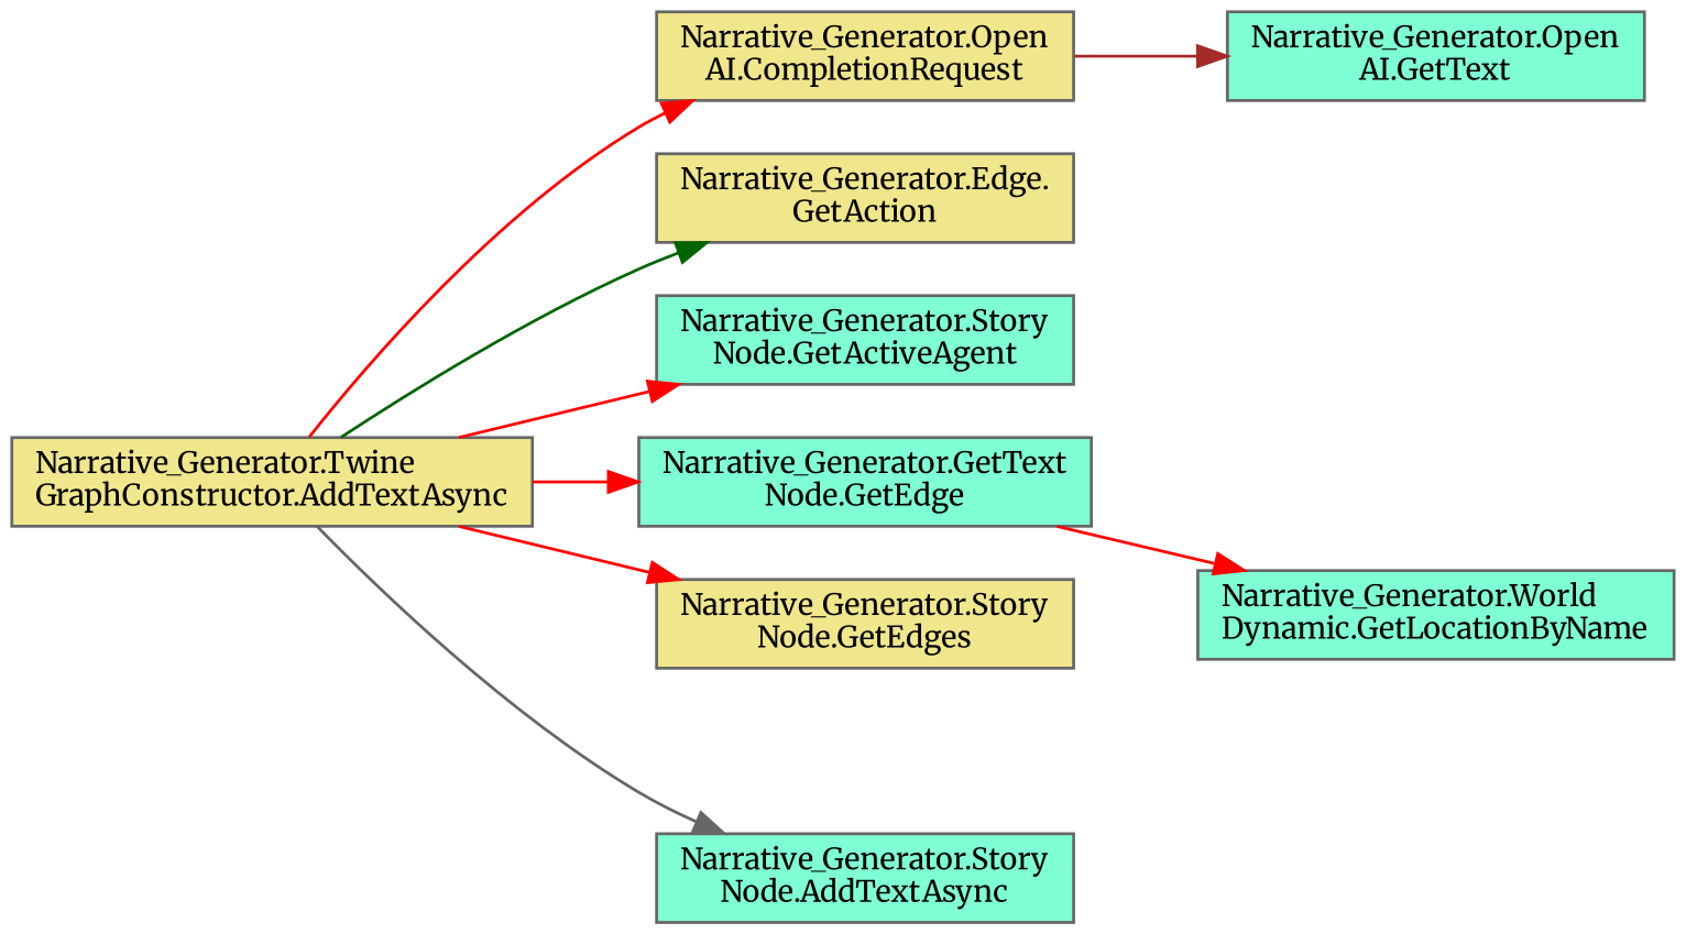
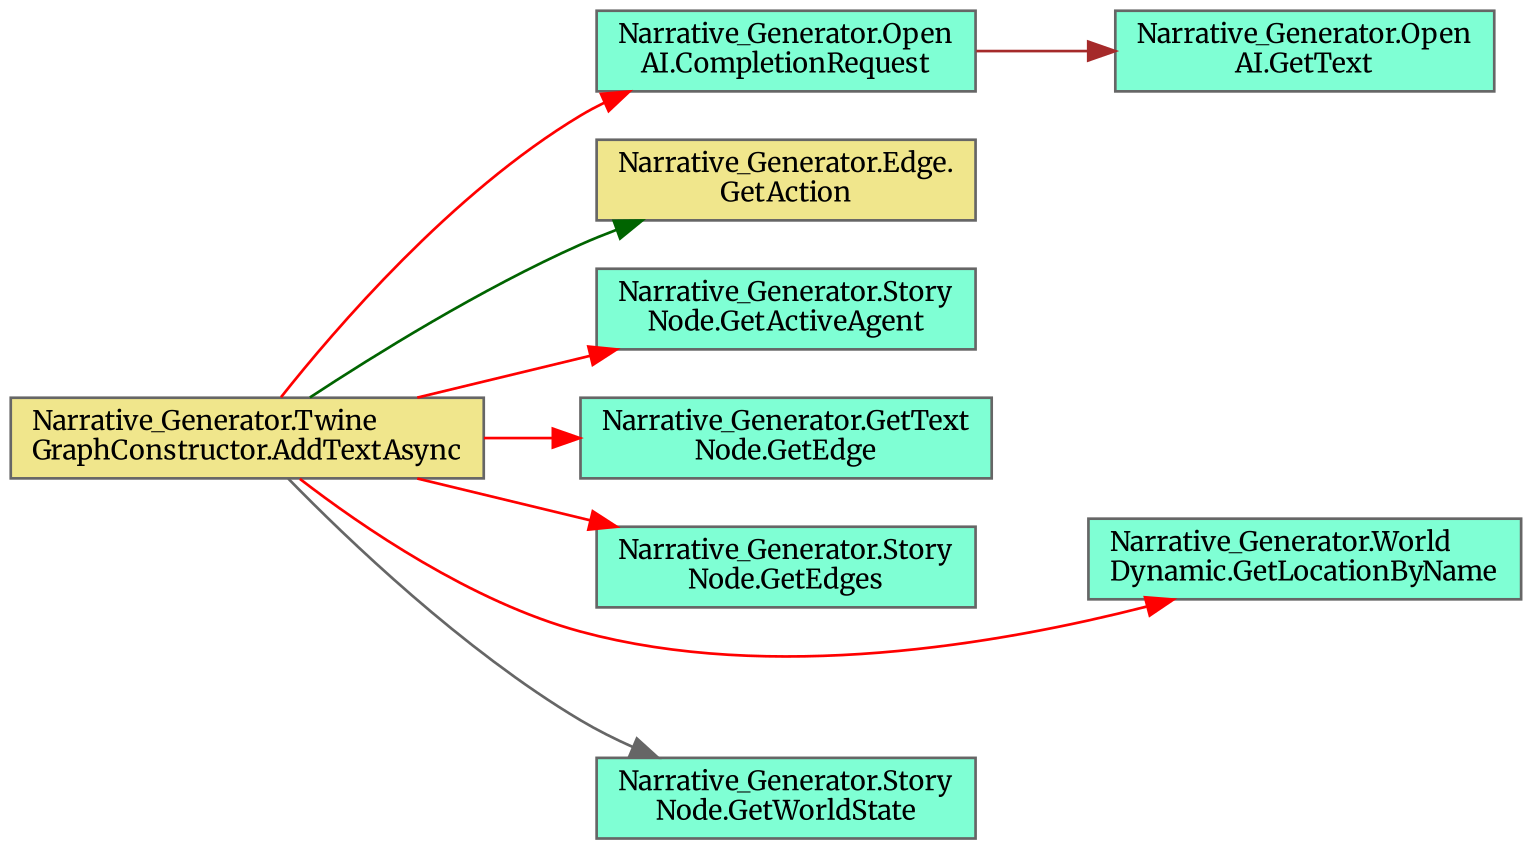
  digraph {
    fontname=Merriweather
    rankdir=LR
    node [color=grey40 fillcolor=aquamarine fontname=Merriweather fontsize=10 shape=box style=filled]
    edge [color=red fontname=Merriweather fontsize=10 labelfontname=Helvetica labelfontsize=10 style=solid]
    n1 [color=gray40 fillcolor=khaki fontcolor=black height=0.2 label="Narrative_Generator.Twine\lGraphConstructor.AddTextAsync" width=0.4]
-   n2 [fillcolor=khaki height=0.2 label="Narrative_Generator.Open\lAI.CompletionRequest" width=0.4]
+   n2 [height=0.2 label="Narrative_Generator.Open\lAI.CompletionRequest" width=0.4]
    n3 [fillcolor=khaki height=0.2 label="Narrative_Generator.Edge.\lGetAction" width=0.4]
    n4 [height=0.2 label="Narrative_Generator.Story\lNode.GetActiveAgent" width=0.4]
    n5 [height=0.2 label="Narrative_Generator.GetText\lNode.GetEdge" width=0.4]
-   n6 [fillcolor=khaki height=0.2 label="Narrative_Generator.Story\lNode.GetEdges" width=0.4]
+   n6 [height=0.2 label="Narrative_Generator.Story\lNode.GetEdges" width=0.4]
    n7 [height=0.2 label="Narrative_Generator.World\lDynamic.GetLocationByName" width=0.4]
-   n8 [height=0.2 label="Narrative_Generator.Story\lNode.AddTextAsync" width=0.4]
+   n8 [height=0.2 label="Narrative_Generator.Story\lNode.GetWorldState" width=0.4]
    n9 [height=0.2 label="Narrative_Generator.Open\lAI.GetText" width=0.4]
    n1 -> n2
    n1 -> n3 [color=darkgreen]
    n1 -> n4
    n1 -> n5
    n1 -> n6
-   n5 -> n7
+   n1 -> n7
    n1 -> n8 [color=gray40]
    n2 -> n9 [color=brown]
  }
